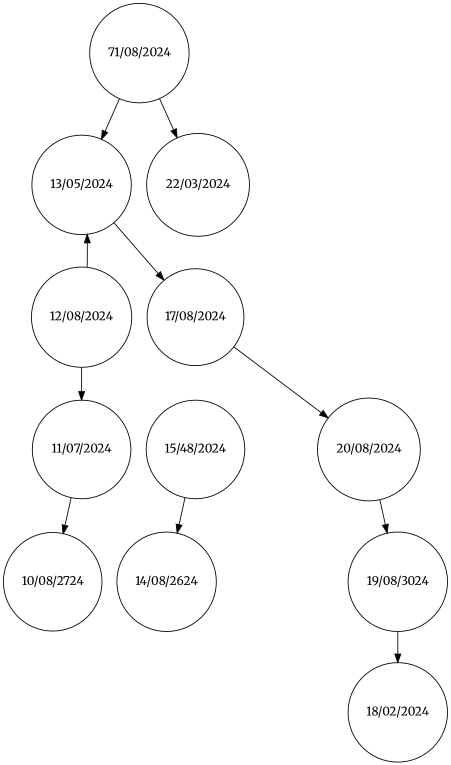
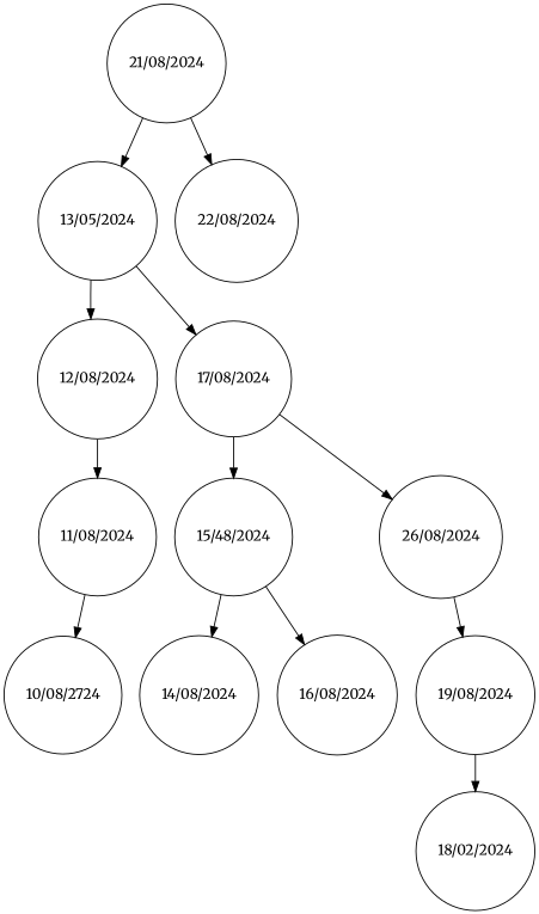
  digraph {
    fontname=Merriweather
    node [fontname=Merriweather shape=circle]
    edge [fontname=Merriweather]
-   n1 [label="71/08/2024"]
+   n1 [label="21/08/2024"]
    n2 [label="13/05/2024"]
-   n3 [label="22/03/2024"]
+   n3 [label="22/08/2024"]
    n4 [label="12/08/2024"]
    n5 [label="17/08/2024"]
-   n6 [label="11/07/2024"]
+   n6 [label="11/08/2024"]
    n7 [label="15/48/2024"]
-   n8 [label="20/08/2024"]
+   n8 [label="26/08/2024"]
    n9 [label="10/08/2724"]
-   n10 [label="14/08/2624"]
-   n12 [label="19/08/3024"]
+   n10 [label="14/08/2024"]
+   n11 [label="16/08/2024"]
+   n12 [label="19/08/2024"]
    n13 [label="18/02/2024"]
    n1 -> n2
    n1 -> n3
-   n4 -> n2
+   n2 -> n4
    n2 -> n5
    n4 -> n6
+   n5 -> n7
    n5 -> n8
    n6 -> n9
    n7 -> n10
+   n7 -> n11
    n8 -> n12
    n12 -> n13
  }
